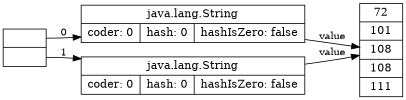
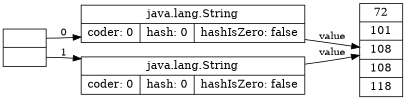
  digraph {
    rankdir=LR
    node [shape=record]
    edge [fontsize=12]
    n1 [label="<f0>|<f1>"]
    n2 [label="java.lang.String|{coder: 0|hash: 0|hashIsZero: false}"]
    n3 [label="java.lang.String|{coder: 0|hash: 0|hashIsZero: false}"]
-   n4 [label="72|101|108|108|111"]
+   n4 [label="72|101|108|108|118"]
    n1 -> n2 [label=0 tailport=f0]
    n1 -> n3 [label=1 tailport=f1]
    n2 -> n4 [label=value]
    n3 -> n4 [label=value]
  }
